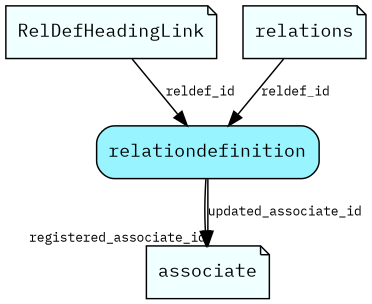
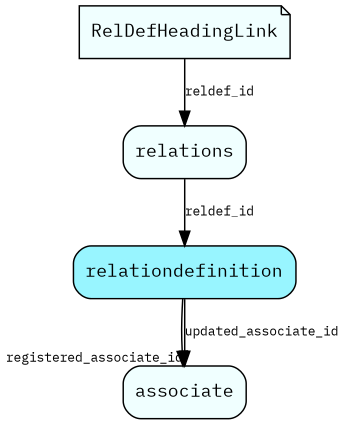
  digraph {
    fontname="IBM Plex Mono"
    node [fillcolor=azure1 fontname="IBM Plex Mono" fontsize=12 shape=box style="rounded, filled"]
    edge [fontname="IBM Plex Mono" fontsize=9]
    relationdefinition [fillcolor=cadetblue1]
-   associate [shape=note]
+   associate
    RelDefHeadingLink [shape=note]
-   relations [shape=note]
+   relations
    relationdefinition -> associate [headlabel=registered_associate_id]
    relationdefinition -> associate [label=updated_associate_id]
-   RelDefHeadingLink -> relationdefinition [label=reldef_id]
+   RelDefHeadingLink -> relations [label=reldef_id]
    relations -> relationdefinition [label=reldef_id]
  }
